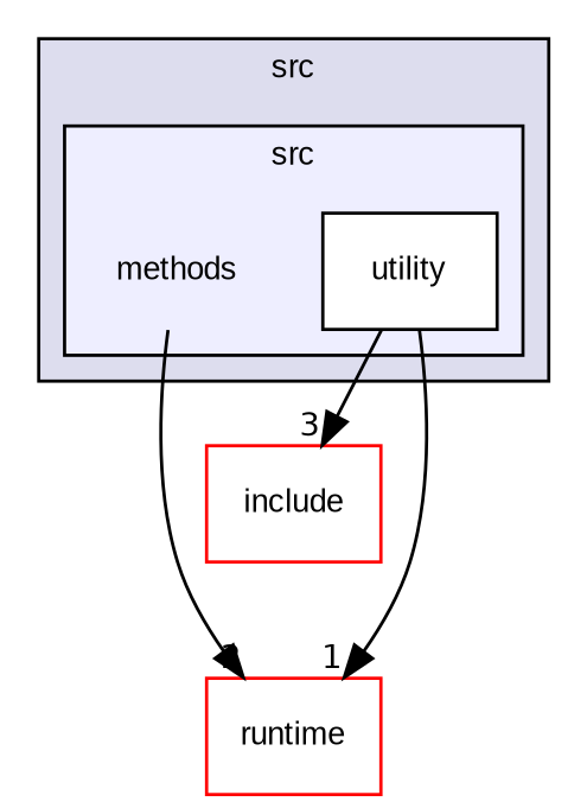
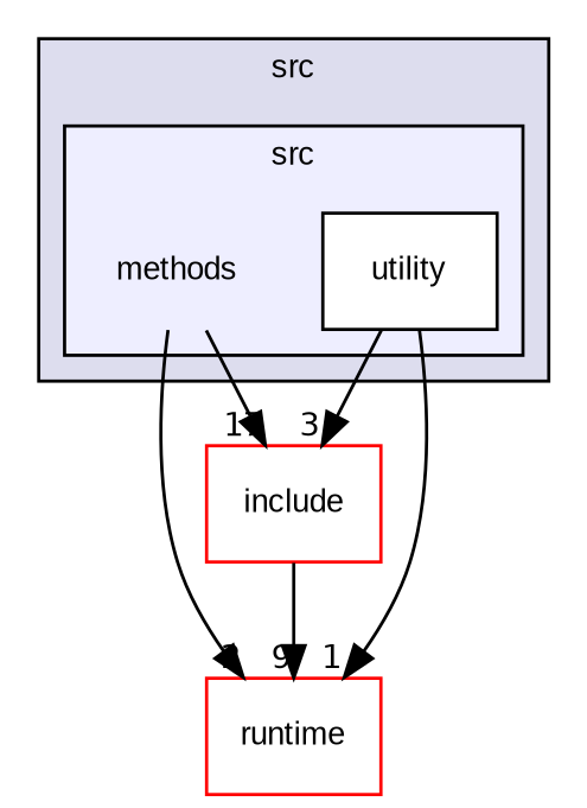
  digraph {
    compound=true
    fontname="Liberation Sans"
    node [color=red fontname="Liberation Sans" fontsize=10 shape=box fillcolor=white style=filled]
    edge [fontname="Liberation Sans" labeldistance=1.5 labelfontname=Helvetica labelfontsize=10]
    n1 [label=methods shape=plaintext fillcolor="" style=""]
    n2 [label=utility color=""]
    n3 [label=include]
    n4 [label=runtime]
    subgraph cluster_1 {
      bgcolor="#ddddee"
      fontsize=10
      label=src
      pencolor=black
      subgraph cluster_2 {
        bgcolor="#eeeeff"
        fontsize=10
        label=src
        pencolor=black
        n1
        n2
      }
    }
+   n1 -> n3 [headlabel=17]
    n1 -> n4 [headlabel=2]
    n2 -> n3 [headlabel=3]
    n2 -> n4 [headlabel=1]
+   n3 -> n4 [headlabel=9]
  }
